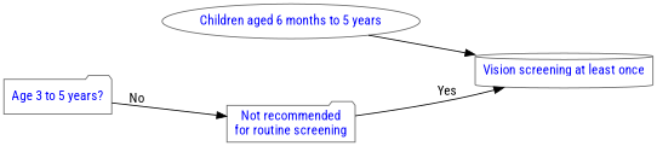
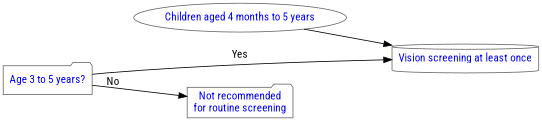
  digraph {
    fontname="Roboto Condensed"
    rankdir=LR
    node [color=gray40 fontcolor=blue fontname="Roboto Condensed" shape=folder]
    edge [fontname="Roboto Condensed"]
-   n1 [label="Children aged 6 months to 5 years" shape=ellipse]
+   n1 [label="Children aged 4 months to 5 years" shape=ellipse]
    n2 [label="Vision screening at least once" shape=cylinder]
    n3 [label="Age 3 to 5 years?"]
    n4 [label="Not recommended\nfor routine screening"]
    n1 -> n2
-   n4 -> n2 [label=Yes]
+   n3 -> n2 [label=Yes]
    n3 -> n4 [label=No]
  }
